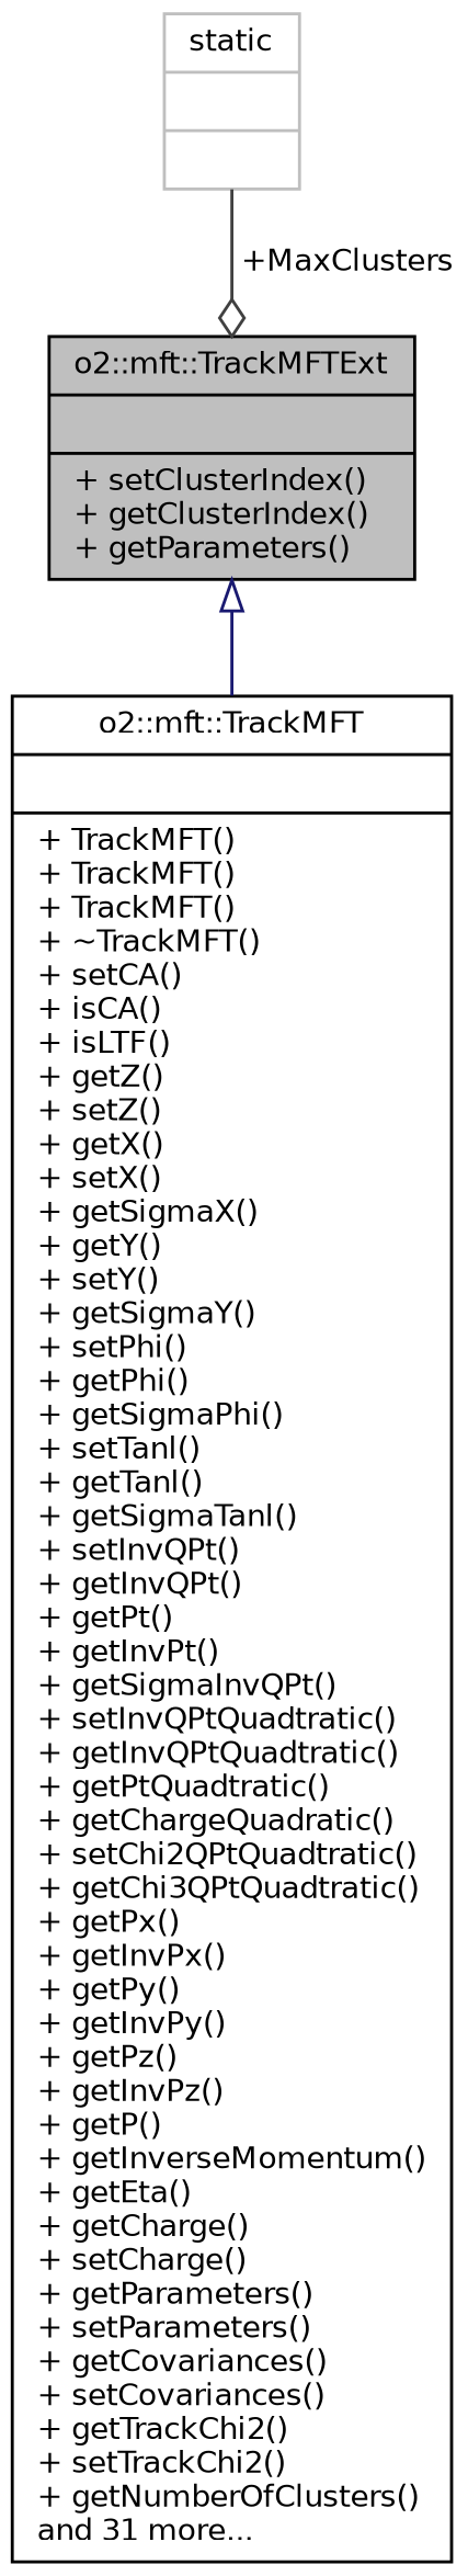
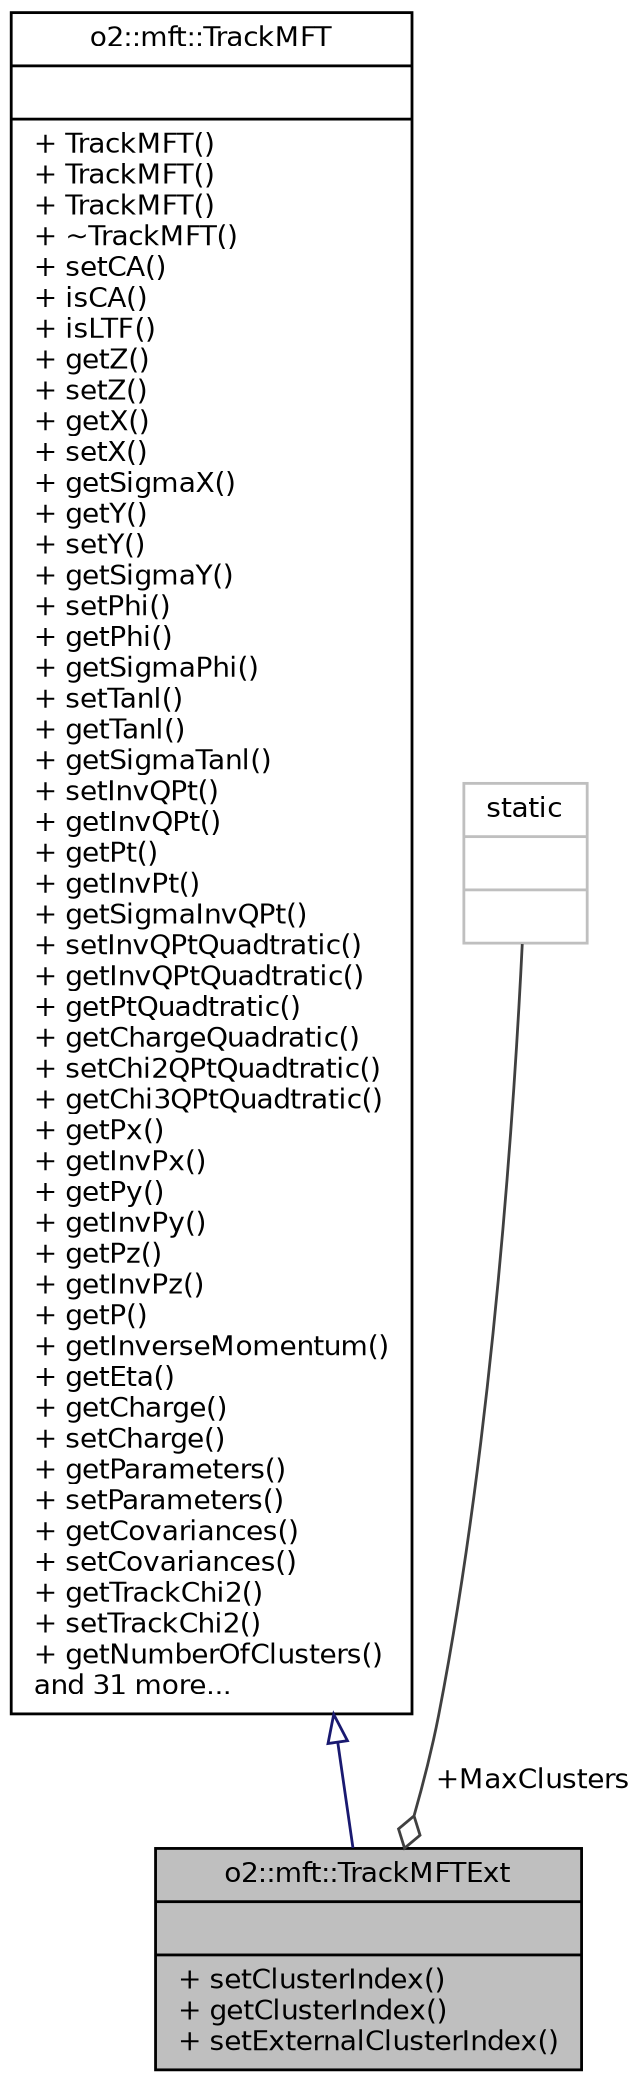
  digraph {
    node [color=black fontname=Helvetica fontsize=10 shape=record]
    edge [fontname=Helvetica fontsize=10 labelfontname=Helvetica labelfontsize=10 style=solid]
-   n1 [fillcolor=grey75 fontcolor=black height=0.2 label="{o2::mft::TrackMFTExt\n||+ setClusterIndex()\l+ getClusterIndex()\l+ getParameters()\l}" style=filled width=0.4]
+   n1 [fillcolor=grey75 fontcolor=black height=0.2 label="{o2::mft::TrackMFTExt\n||+ setClusterIndex()\l+ getClusterIndex()\l+ setExternalClusterIndex()\l}" style=filled width=0.4]
    n2 [height=0.2 label="{o2::mft::TrackMFT\n||+ TrackMFT()\l+ TrackMFT()\l+ TrackMFT()\l+ ~TrackMFT()\l+ setCA()\l+ isCA()\l+ isLTF()\l+ getZ()\l+ setZ()\l+ getX()\l+ setX()\l+ getSigmaX()\l+ getY()\l+ setY()\l+ getSigmaY()\l+ setPhi()\l+ getPhi()\l+ getSigmaPhi()\l+ setTanl()\l+ getTanl()\l+ getSigmaTanl()\l+ setInvQPt()\l+ getInvQPt()\l+ getPt()\l+ getInvPt()\l+ getSigmaInvQPt()\l+ setInvQPtQuadtratic()\l+ getInvQPtQuadtratic()\l+ getPtQuadtratic()\l+ getChargeQuadratic()\l+ setChi2QPtQuadtratic()\l+ getChi3QPtQuadtratic()\l+ getPx()\l+ getInvPx()\l+ getPy()\l+ getInvPy()\l+ getPz()\l+ getInvPz()\l+ getP()\l+ getInverseMomentum()\l+ getEta()\l+ getCharge()\l+ setCharge()\l+ getParameters()\l+ setParameters()\l+ getCovariances()\l+ setCovariances()\l+ getTrackChi2()\l+ setTrackChi2()\l+ getNumberOfClusters()\land 31 more...\l}" width=0.4]
    n3 [color=grey75 height=0.2 label="{static\n||}" width=0.4]
-   n1 -> n2 [arrowtail=onormal color=midnightblue dir=back]
+   n2 -> n1 [arrowtail=onormal color=midnightblue dir=back]
    n3 -> n1 [arrowhead=odiamond color=grey25 label=" +MaxClusters"]
  }
